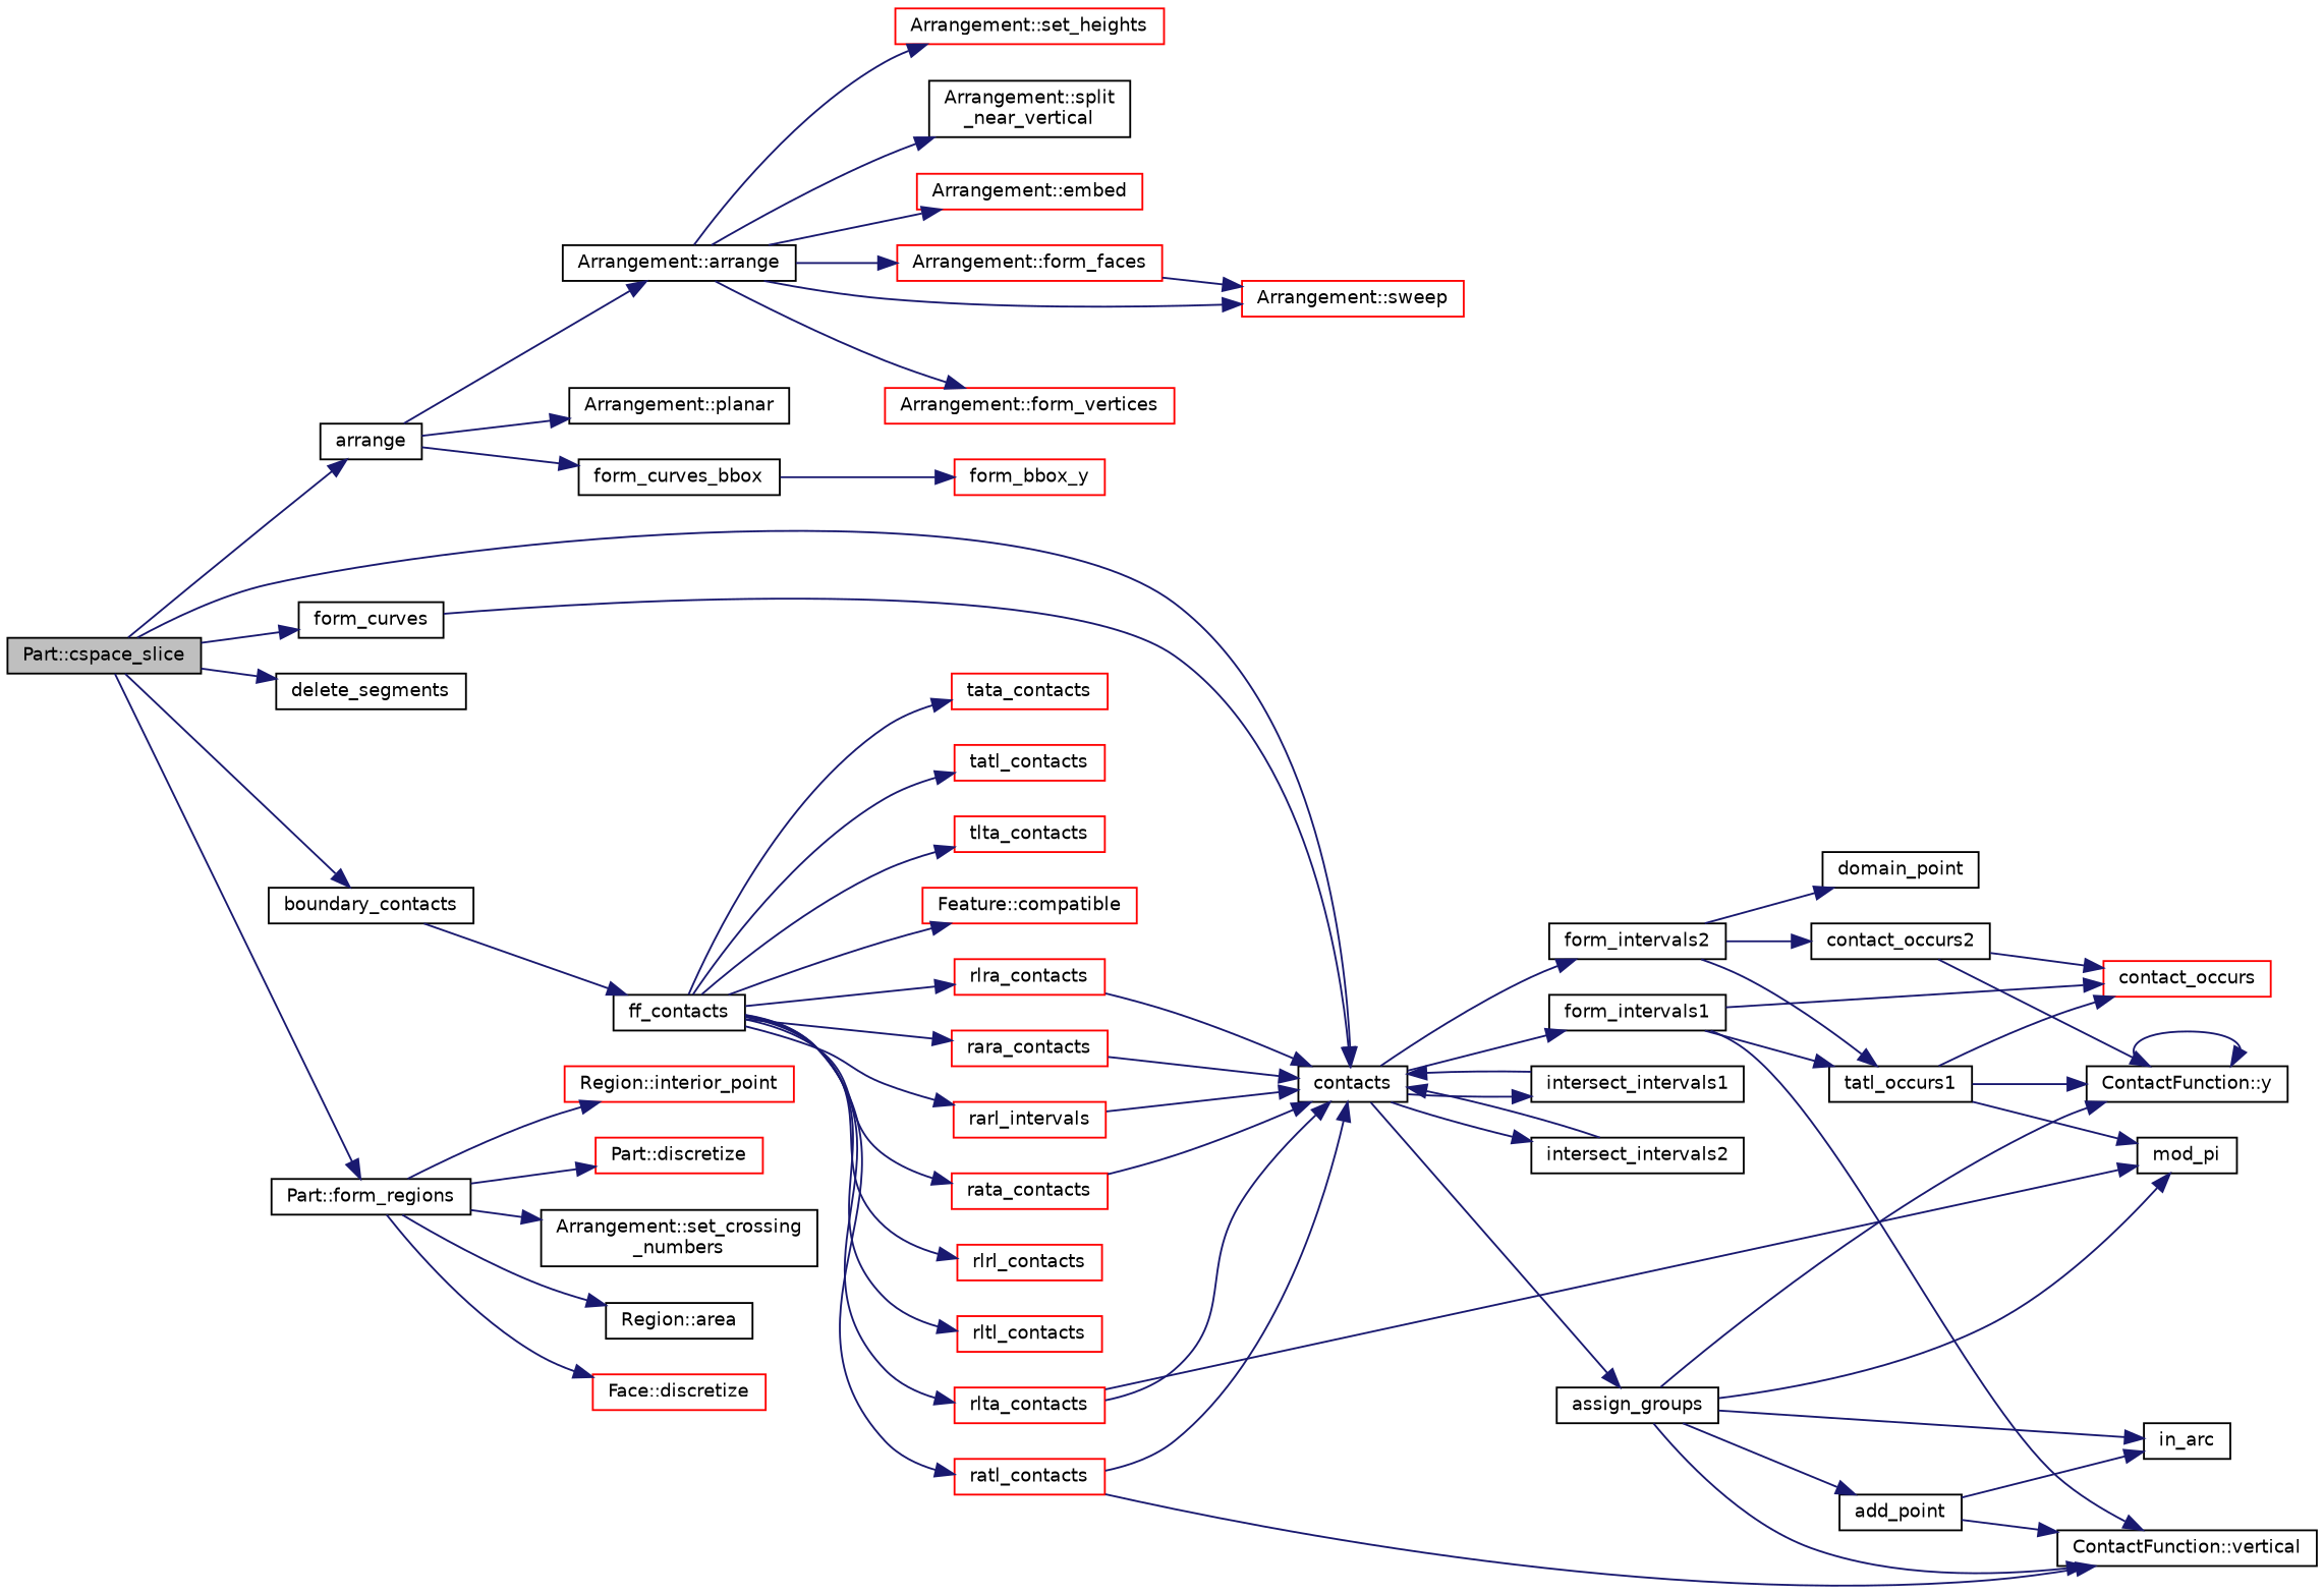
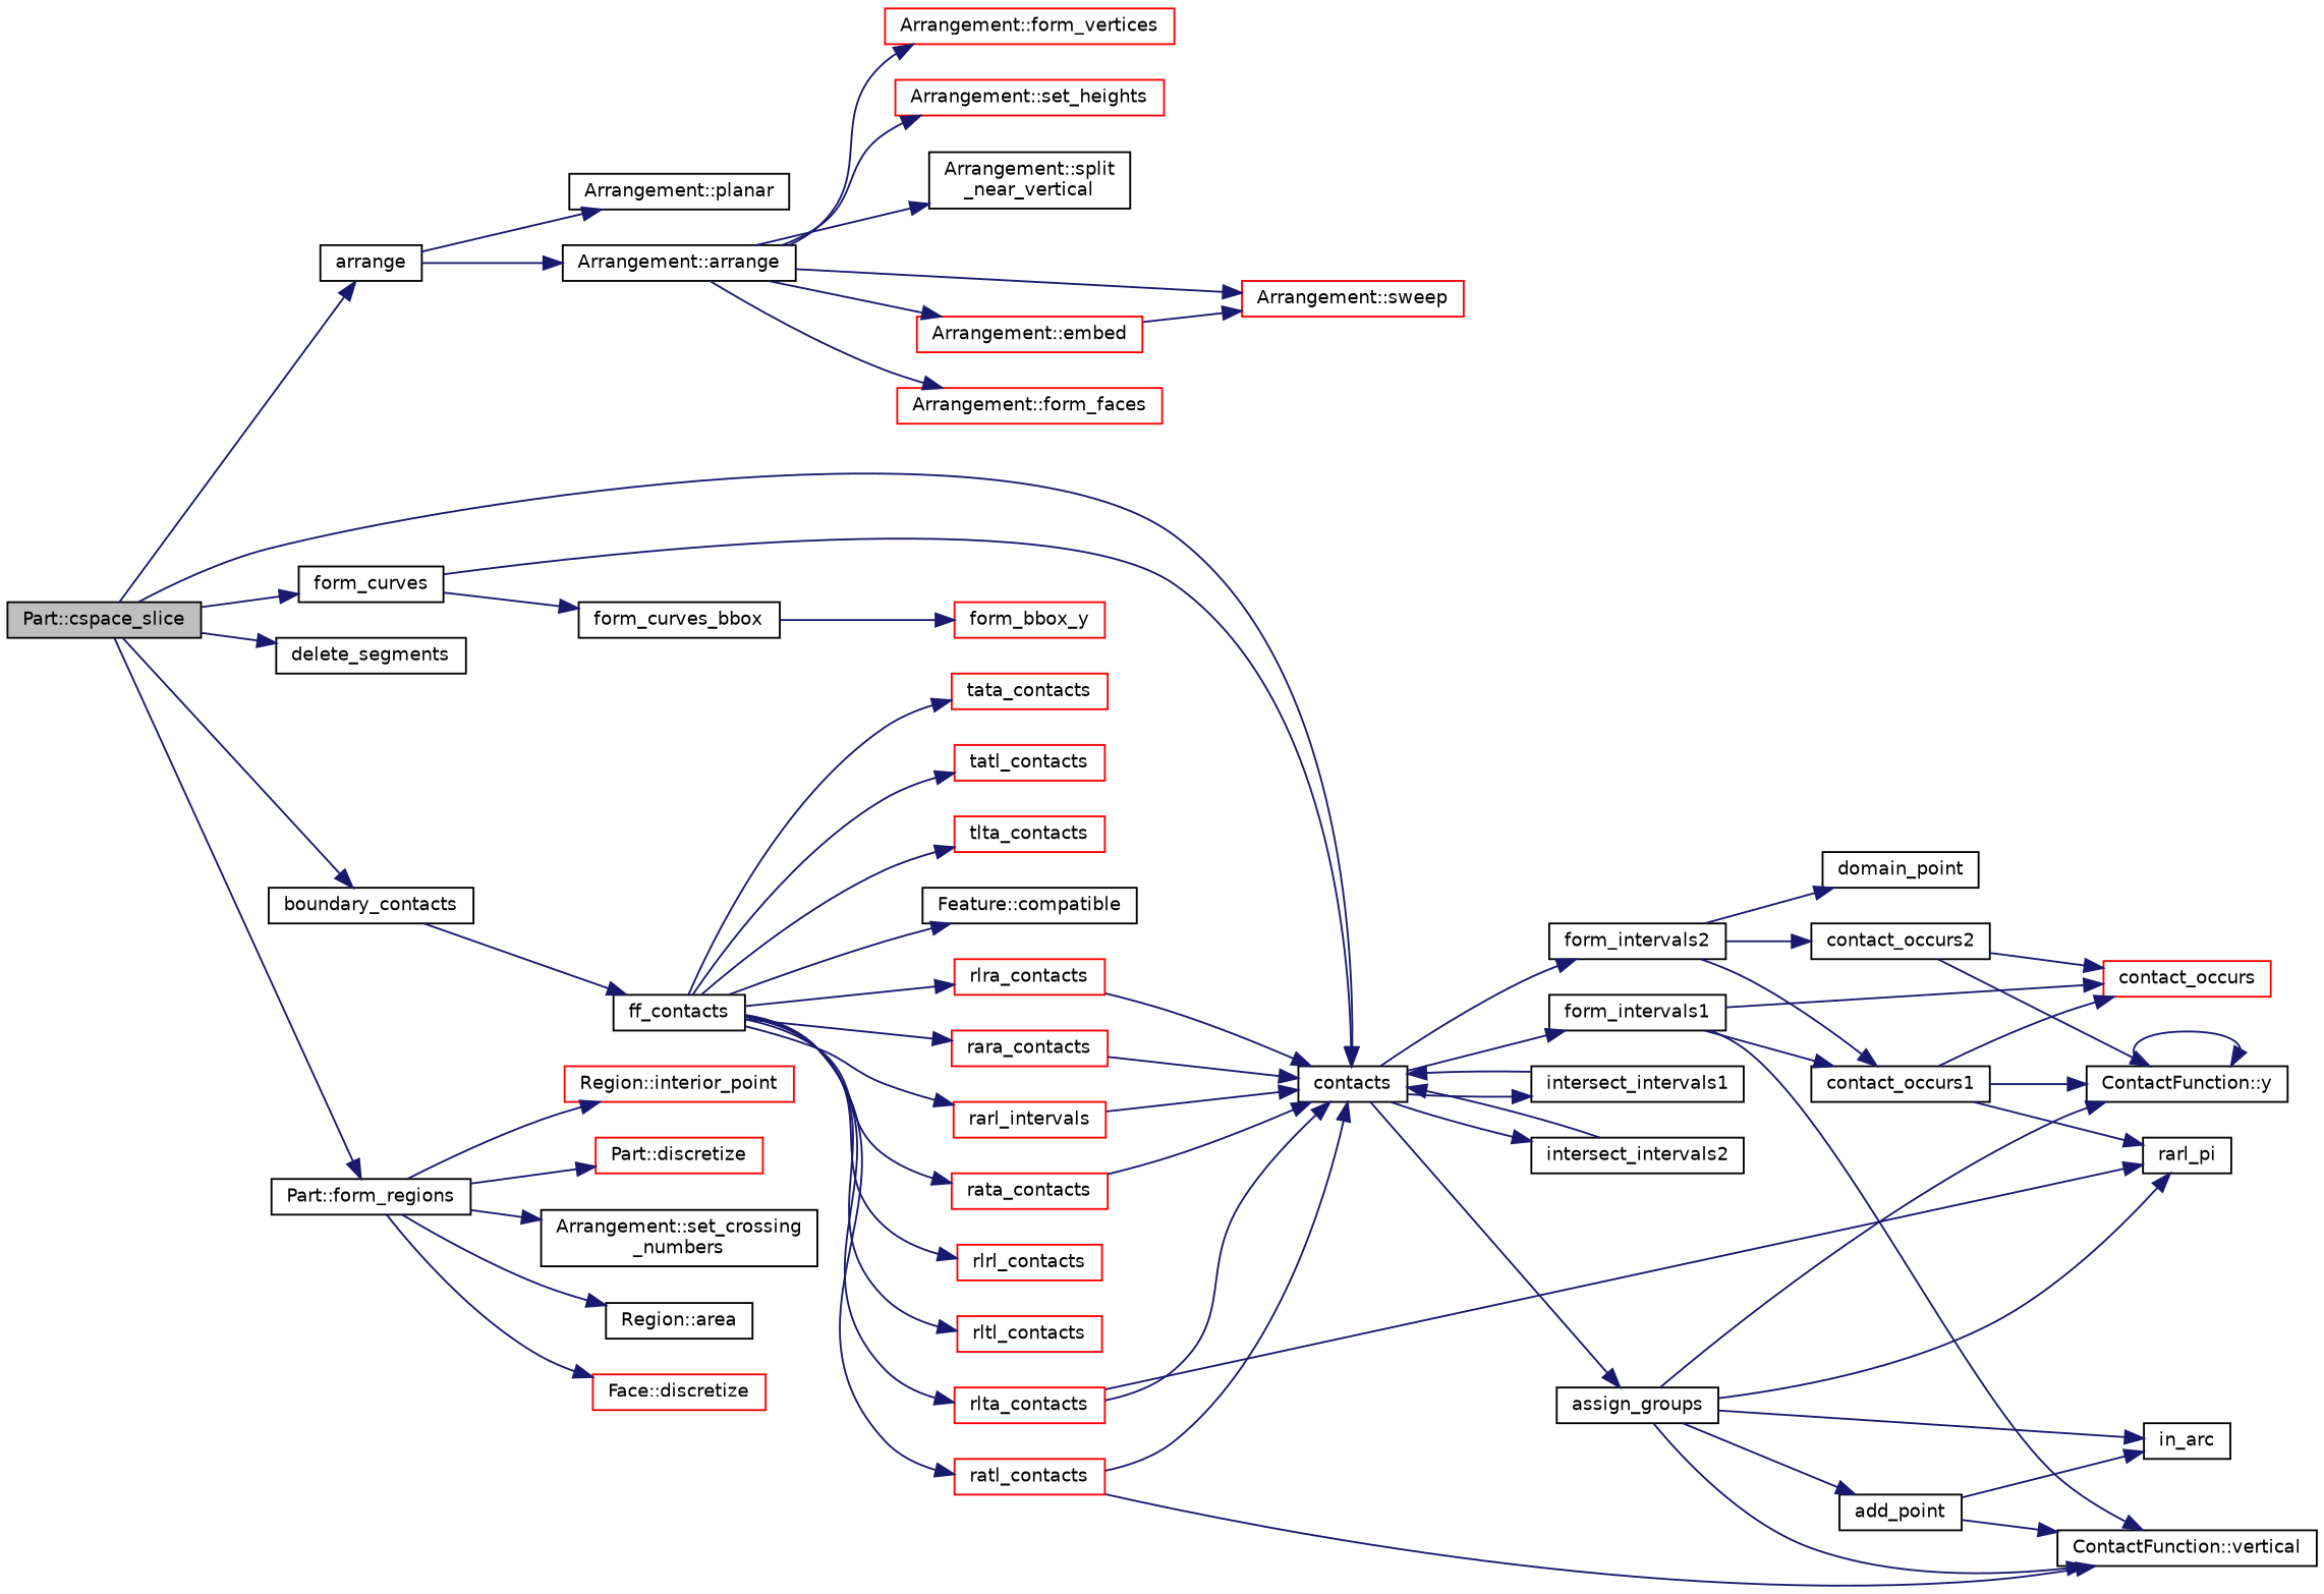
  digraph {
    rankdir=LR
    node [color=black fillcolor=white fontname=Helvetica fontsize=10 shape=record style=filled]
    edge [color=midnightblue fontname=Helvetica fontsize=10 labelfontname=Helvetica labelfontsize=10 style=solid]
    n1 [fillcolor=grey75 fontcolor=black height=0.2 label="Part::cspace_slice" width=0.4]
    n2 [height=0.2 label=arrange width=0.4]
    n3 [height=0.2 label=boundary_contacts width=0.4]
    n4 [height=0.2 label=contacts width=0.4]
    n5 [height=0.2 label=delete_segments width=0.4]
    n6 [height=0.2 label=form_curves width=0.4]
    n7 [height=0.2 label="Part::form_regions" width=0.4]
    n8 [height=0.2 label="Arrangement::arrange" width=0.4]
    n9 [height=0.2 label="Arrangement::planar" width=0.4]
    n10 [height=0.2 label=ff_contacts width=0.4]
    n11 [height=0.2 label=assign_groups width=0.4]
    n12 [height=0.2 label=form_intervals1 width=0.4]
    n13 [height=0.2 label=form_intervals2 width=0.4]
    n14 [height=0.2 label=intersect_intervals1 width=0.4]
    n15 [height=0.2 label=intersect_intervals2 width=0.4]
    n16 [height=0.2 label=form_curves_bbox width=0.4]
    n17 [height=0.2 label="Region::area" width=0.4]
    n18 [color=red height=0.2 label="Face::discretize" width=0.4]
    n19 [color=red height=0.2 label="Region::interior_point" width=0.4]
    n20 [color=red height=0.2 label="Part::discretize" width=0.4]
    n21 [height=0.2 label="Arrangement::set_crossing\l_numbers" width=0.4]
    n22 [color=red height=0.2 label="Arrangement::embed" width=0.4]
    n23 [color=red height=0.2 label="Arrangement::sweep" width=0.4]
    n24 [color=red height=0.2 label="Arrangement::form_faces" width=0.4]
    n25 [color=red height=0.2 label="Arrangement::form_vertices" width=0.4]
    n26 [color=red height=0.2 label="Arrangement::set_heights" width=0.4]
    n27 [height=0.2 label="Arrangement::split\l_near_vertical" width=0.4]
-   n28 [color=red height=0.2 label="Feature::compatible" width=0.4]
+   n28 [height=0.2 label="Feature::compatible" width=0.4]
    n29 [color=red height=0.2 label=rara_contacts width=0.4]
    n30 [color=red height=0.2 label=rarl_intervals width=0.4]
    n31 [color=red height=0.2 label=rata_contacts width=0.4]
    n32 [color=red height=0.2 label=ratl_contacts width=0.4]
    n33 [color=red height=0.2 label=rlra_contacts width=0.4]
    n34 [color=red height=0.2 label=rlrl_contacts width=0.4]
    n35 [color=red height=0.2 label=rlta_contacts width=0.4]
    n36 [color=red height=0.2 label=rltl_contacts width=0.4]
    n37 [color=red height=0.2 label=tata_contacts width=0.4]
    n38 [color=red height=0.2 label=tatl_contacts width=0.4]
    n39 [color=red height=0.2 label=tlta_contacts width=0.4]
    n40 [height=0.2 label="ContactFunction::vertical" width=0.4]
-   n41 [height=0.2 label=mod_pi width=0.4]
+   n41 [height=0.2 label=rarl_pi width=0.4]
    n42 [height=0.2 label=add_point width=0.4]
    n43 [height=0.2 label=in_arc width=0.4]
    n44 [height=0.2 label="ContactFunction::y" width=0.4]
    n45 [color=red height=0.2 label=contact_occurs width=0.4]
-   n46 [height=0.2 label=tatl_occurs1 width=0.4]
+   n46 [height=0.2 label=contact_occurs1 width=0.4]
    n47 [height=0.2 label=contact_occurs2 width=0.4]
    n48 [height=0.2 label=domain_point width=0.4]
    n49 [color=red height=0.2 label=form_bbox_y width=0.4]
    n1 -> n2
    n1 -> n3
    n1 -> n4
    n1 -> n5
    n1 -> n6
    n1 -> n7
    n2 -> n8
    n2 -> n9
    n3 -> n10
    n4 -> n11
    n4 -> n12
    n4 -> n13
    n4 -> n14
    n4 -> n15
    n6 -> n4
-   n2 -> n16
+   n6 -> n16
    n7 -> n17
    n7 -> n18
    n7 -> n19
    n7 -> n20
    n7 -> n21
    n8 -> n22
    n8 -> n23
    n8 -> n24
    n8 -> n25
    n8 -> n26
    n8 -> n27
    n10 -> n28
    n10 -> n29
    n10 -> n30
    n10 -> n31
    n10 -> n32
    n10 -> n33
    n10 -> n34
    n10 -> n35
    n10 -> n36
    n10 -> n37
    n10 -> n38
    n10 -> n39
    n11 -> n40
    n11 -> n41
    n11 -> n42
    n11 -> n43
    n11 -> n44
    n12 -> n40
    n12 -> n45
    n12 -> n46
    n13 -> n46
    n13 -> n47
    n13 -> n48
    n14 -> n4
    n15 -> n4
    n16 -> n49
-   n24 -> n23
+   n22 -> n23
    n29 -> n4
    n30 -> n4
    n31 -> n4
    n32 -> n4
    n32 -> n40
    n33 -> n4
    n35 -> n4
    n35 -> n41
    n42 -> n40
    n42 -> n43
    n44 -> n44
    n46 -> n41
    n46 -> n44
    n46 -> n45
    n47 -> n44
    n47 -> n45
  }
